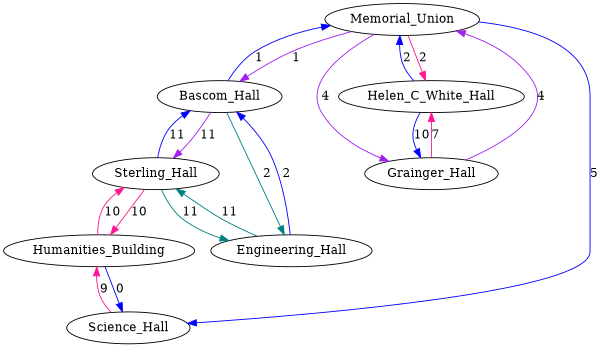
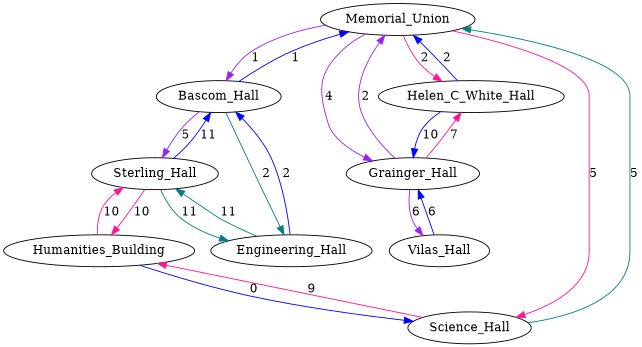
  digraph {
    edge [color=blue]
    Memorial_Union
    Bascom_Hall
    Helen_C_White_Hall
    Grainger_Hall
    Science_Hall
    Engineering_Hall
    Sterling_Hall
+   Vilas_Hall
    Humanities_Building
    Memorial_Union -> Bascom_Hall [color=purple label=1]
    Memorial_Union -> Helen_C_White_Hall [color=deeppink label=2]
    Memorial_Union -> Grainger_Hall [color=purple label=4]
-   Memorial_Union -> Science_Hall [label=5]
+   Memorial_Union -> Science_Hall [color=deeppink label=5]
    Bascom_Hall -> Memorial_Union [label=1]
    Bascom_Hall -> Engineering_Hall [color=teal label=2]
-   Bascom_Hall -> Sterling_Hall [color=purple label=11]
+   Bascom_Hall -> Sterling_Hall [color=purple label=5]
    Helen_C_White_Hall -> Memorial_Union [label=2]
    Helen_C_White_Hall -> Grainger_Hall [label=10]
-   Grainger_Hall -> Memorial_Union [color=purple label=4]
+   Grainger_Hall -> Memorial_Union [color=purple label=2]
    Grainger_Hall -> Helen_C_White_Hall [color=deeppink label=7]
+   Grainger_Hall -> Vilas_Hall [color=purple label=6]
+   Science_Hall -> Memorial_Union [color=teal label=5]
    Science_Hall -> Humanities_Building [color=deeppink label=9]
    Engineering_Hall -> Bascom_Hall [label=2]
    Engineering_Hall -> Sterling_Hall [color=teal label=11]
    Sterling_Hall -> Bascom_Hall [label=11]
    Sterling_Hall -> Engineering_Hall [color=teal label=11]
    Sterling_Hall -> Humanities_Building [color=deeppink label=10]
+   Vilas_Hall -> Grainger_Hall [label=6]
    Humanities_Building -> Science_Hall [label=0]
    Humanities_Building -> Sterling_Hall [color=deeppink label=10]
  }
